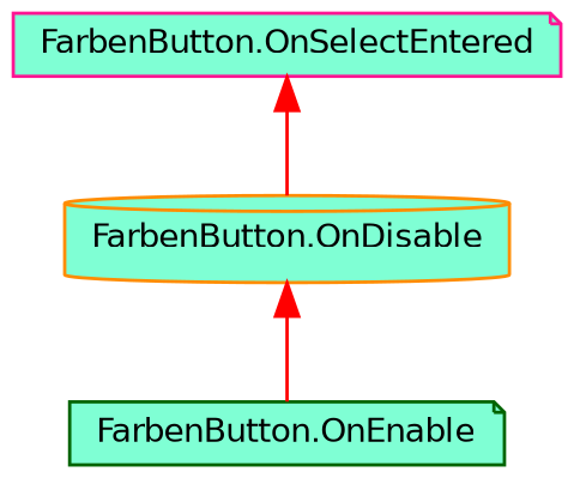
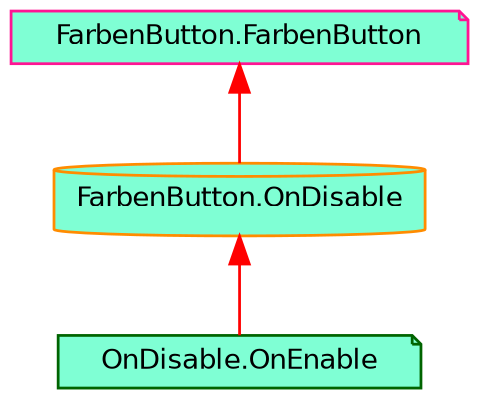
  digraph {
    rankdir=TB
    node [fillcolor=aquamarine fontname=Helvetica fontsize=10 shape=note style=filled]
    edge [color=red dir=back fontname=Helvetica fontsize=10 labelfontname=Helvetica labelfontsize=10 style=solid]
-   n1 [color=deeppink fontcolor=black height=0.2 label="FarbenButton.OnSelectEntered" width=0.4]
+   n1 [color=deeppink fontcolor=black height=0.2 label="FarbenButton.FarbenButton" width=0.4]
    n2 [color=darkorange height=0.2 label="FarbenButton.OnDisable" shape=cylinder width=0.4]
-   n3 [color=darkgreen height=0.2 label="FarbenButton.OnEnable" width=0.4]
+   n3 [color=darkgreen height=0.2 label="OnDisable.OnEnable" width=0.4]
    n1 -> n2
    n2 -> n3
  }
